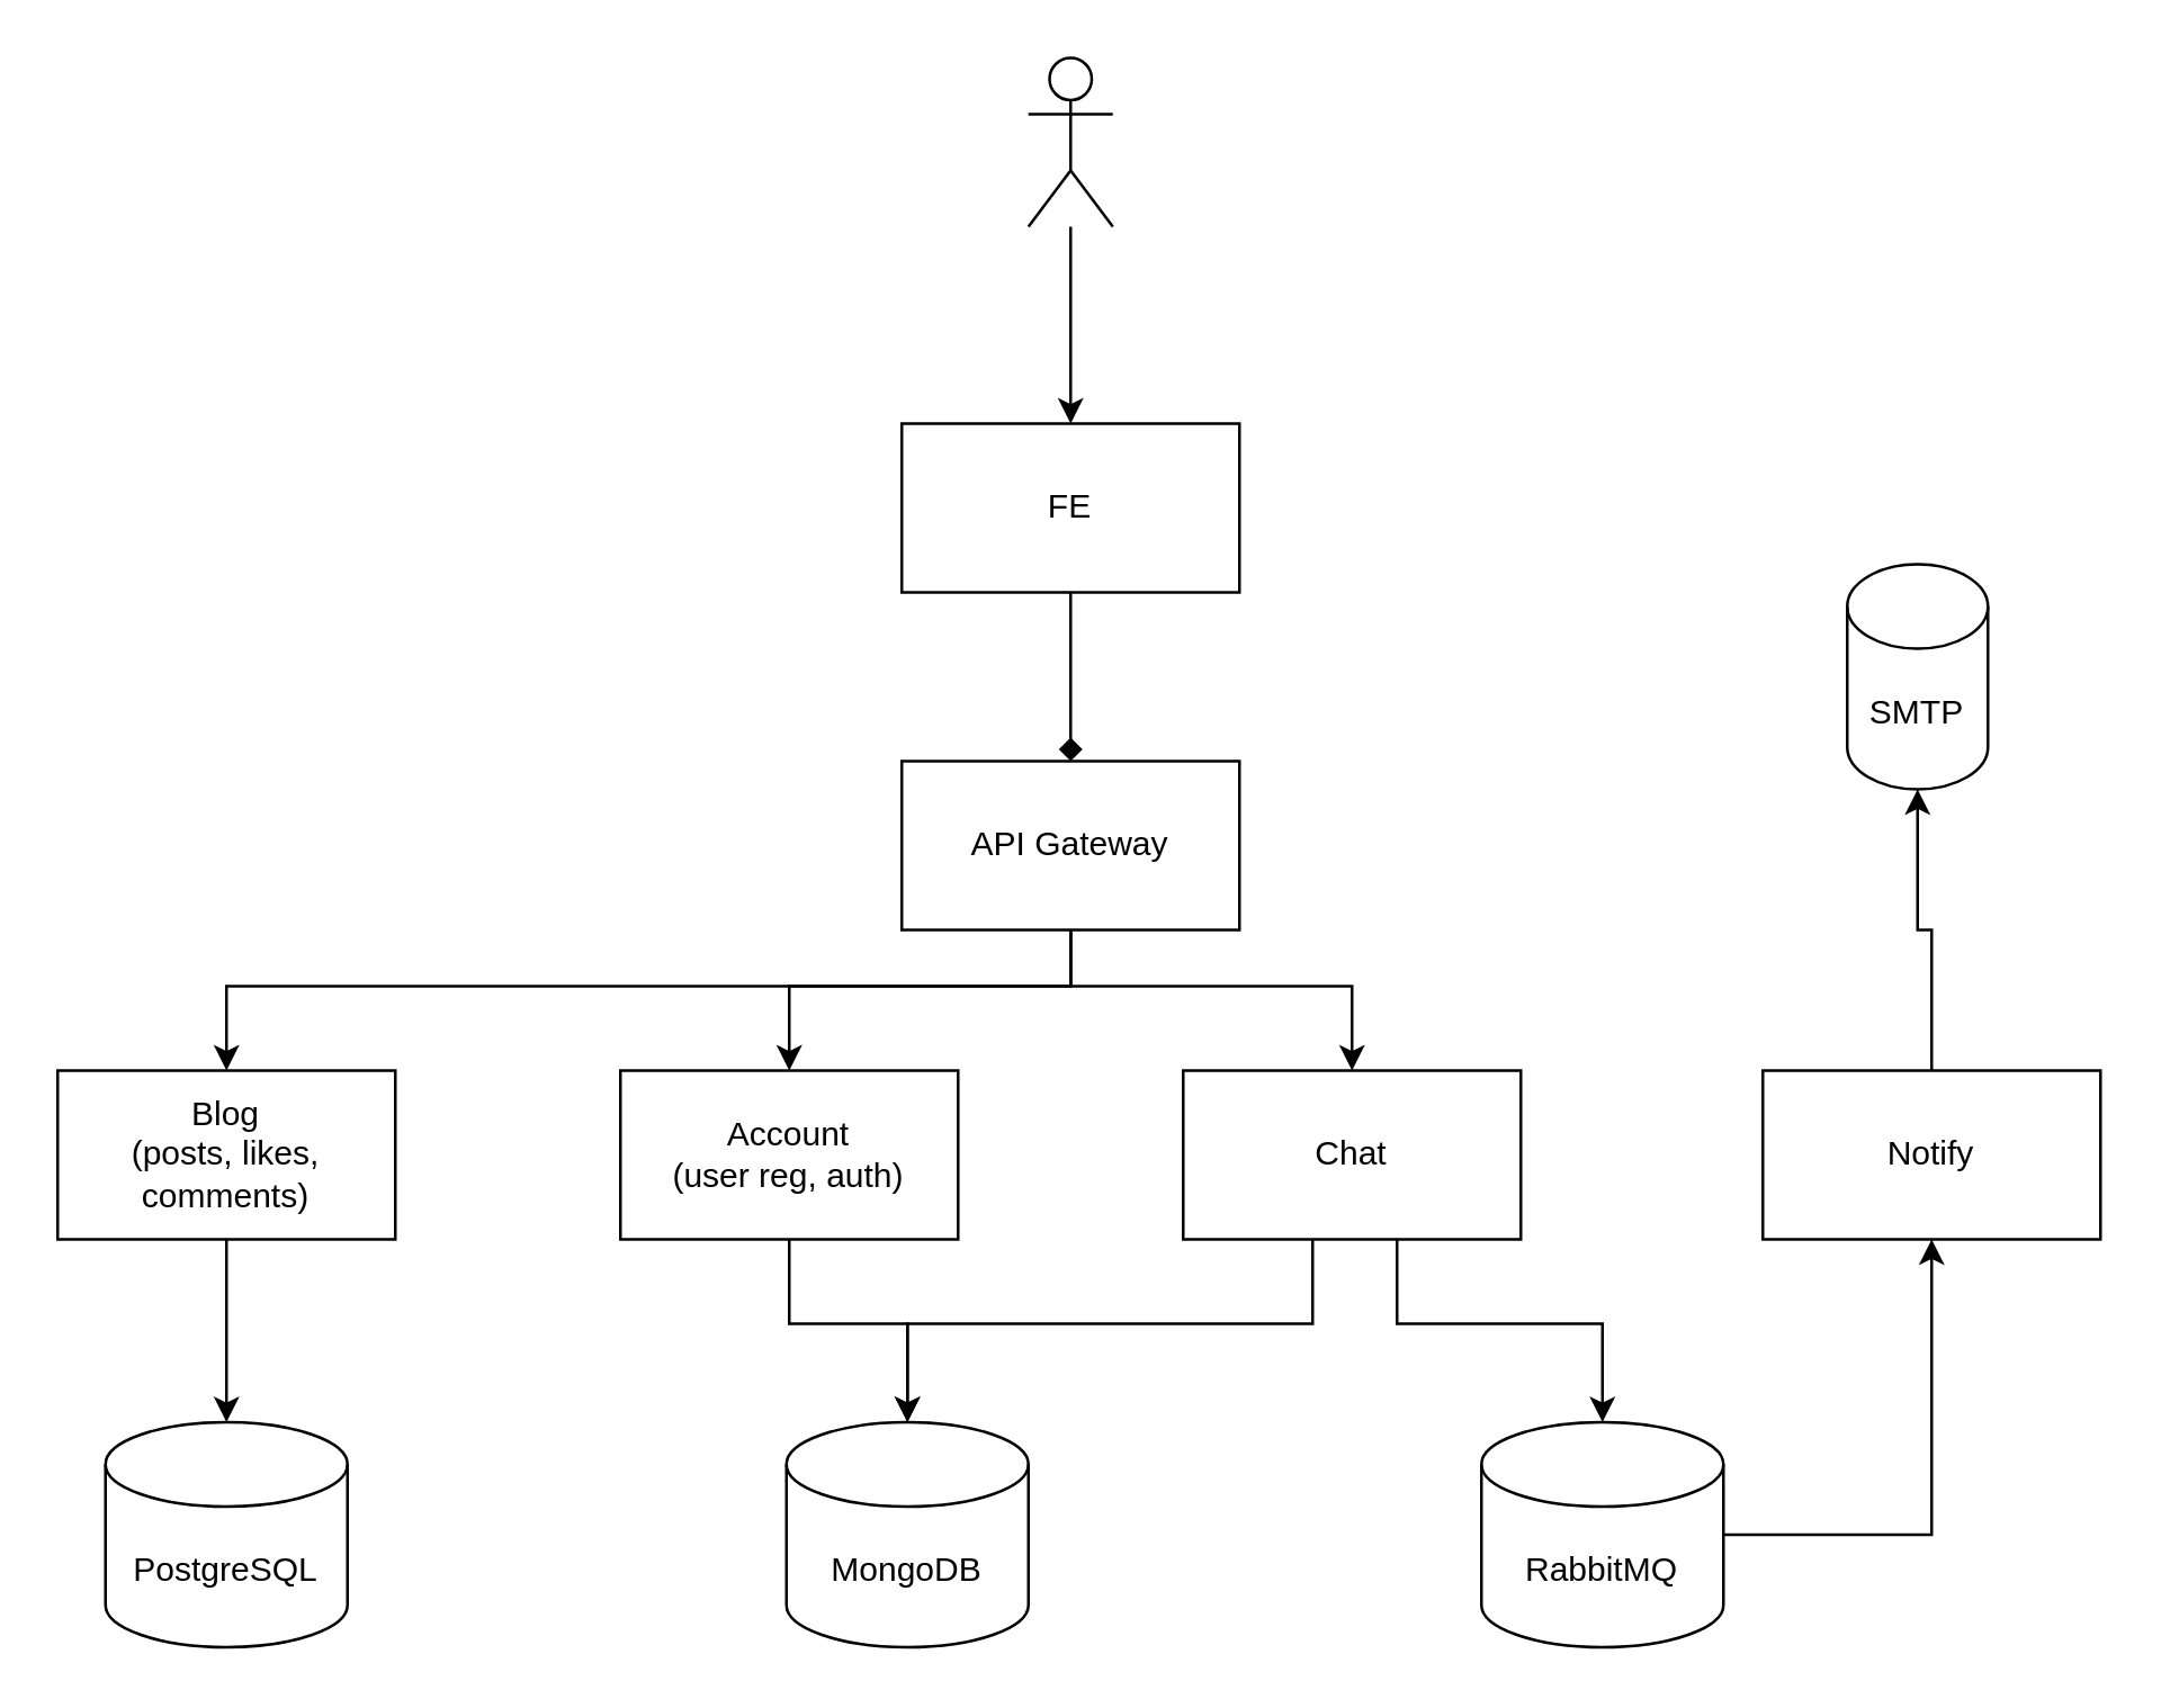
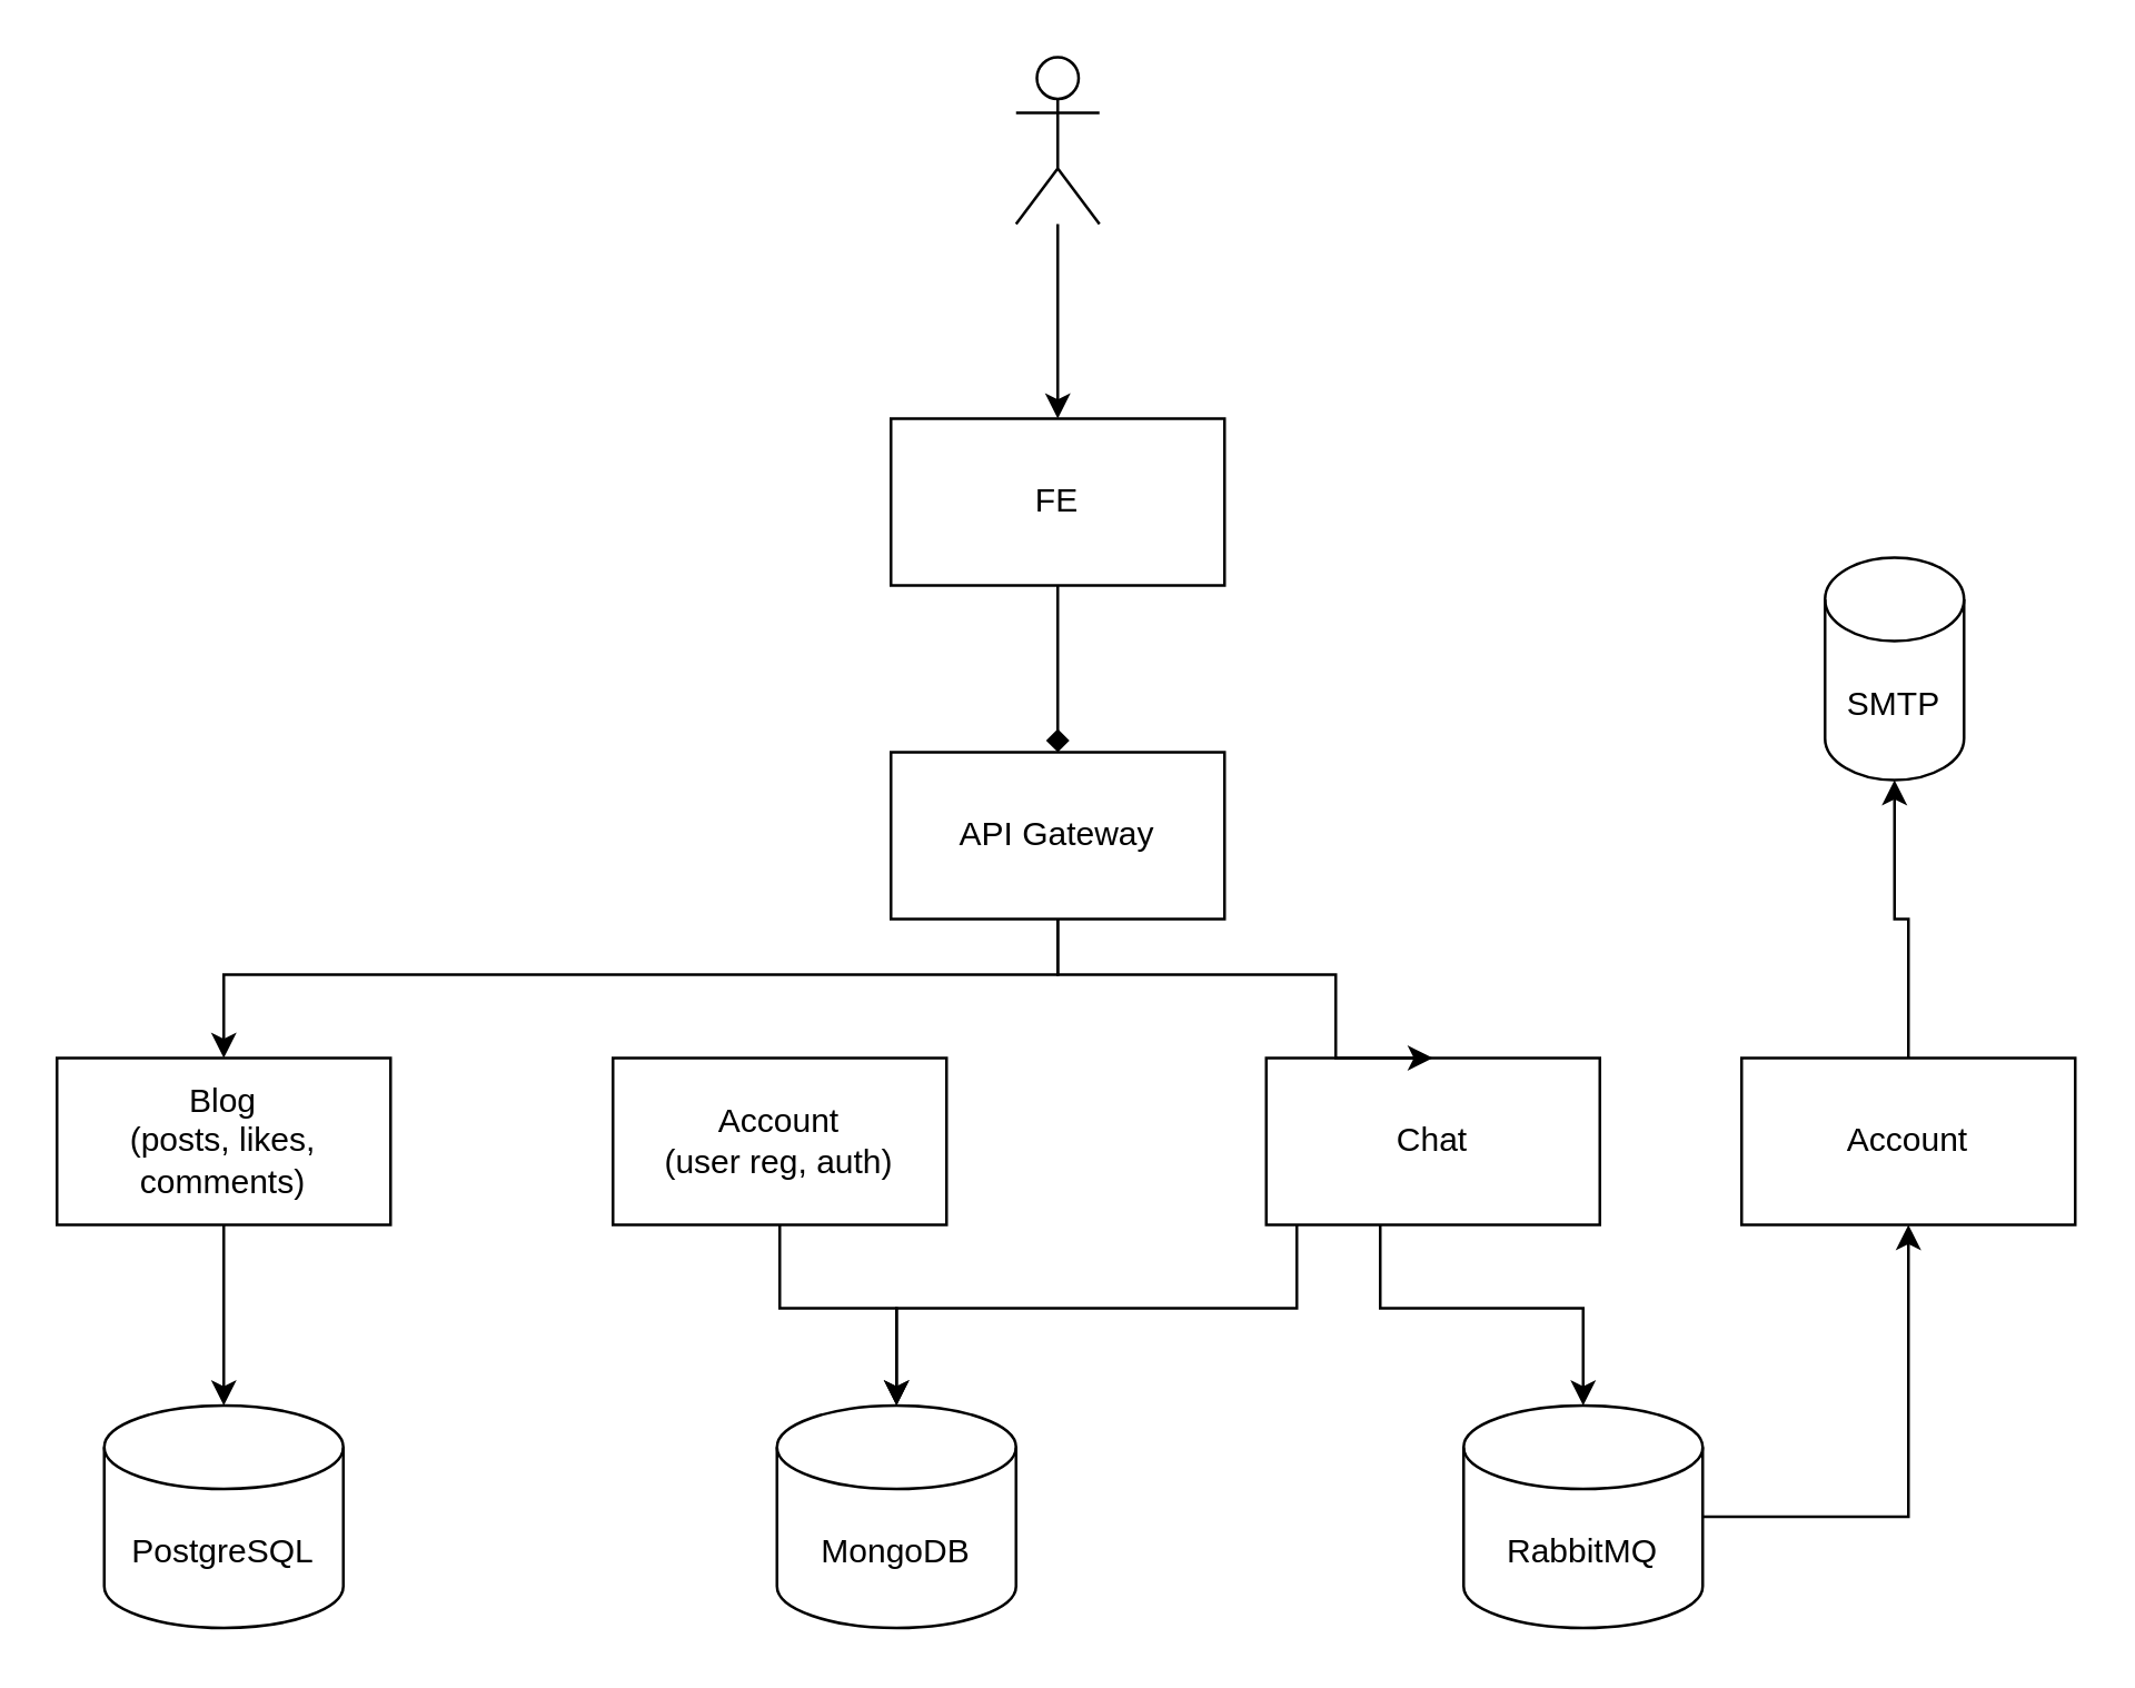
  <mxCell id="0" />
  <mxCell id="1" parent="0" />
  <mxCell id="2" style="edgeStyle=orthogonalEdgeStyle;rounded=0;orthogonalLoop=1;jettySize=auto;html=1;entryX=0.5;entryY=0;entryDx=0;entryDy=0;" parent="1" source="3" target="5" edge="1"><mxGeometry relative="1" as="geometry" /></mxCell>
  <mxCell id="3" value="" style="shape=umlActor;verticalLabelPosition=bottom;verticalAlign=top;html=1;outlineConnect=0;" parent="1" vertex="1"><mxGeometry x="365" y="20" width="30" height="60" as="geometry" /></mxCell>
  <mxCell id="4" style="edgeStyle=orthogonalEdgeStyle;rounded=0;orthogonalLoop=1;jettySize=auto;html=1;entryX=0.5;entryY=0;entryDx=0;entryDy=0;endArrow=diamond;" parent="1" source="5" target="15" edge="1"><mxGeometry relative="1" as="geometry" /></mxCell>
  <mxCell id="5" value="FE" style="rounded=0;whiteSpace=wrap;html=1;" parent="1" vertex="1"><mxGeometry x="320" y="150" width="120" height="60" as="geometry" /></mxCell>
  <mxCell id="6" value="Account&lt;br&gt;(user reg, auth)" style="rounded=0;whiteSpace=wrap;html=1;" parent="1" vertex="1"><mxGeometry x="220" y="380" width="120" height="60" as="geometry" /></mxCell>
  <mxCell id="7" value="Blog&lt;br&gt;(posts, likes, comments)" style="rounded=0;whiteSpace=wrap;html=1;" parent="1" vertex="1"><mxGeometry x="20" y="380" width="120" height="60" as="geometry" /></mxCell>
  <mxCell id="8" style="edgeStyle=orthogonalEdgeStyle;rounded=0;orthogonalLoop=1;jettySize=auto;html=1;entryX=0.5;entryY=0;entryDx=0;entryDy=0;entryPerimeter=0;" parent="1" source="9" target="21" edge="1"><mxGeometry relative="1" as="geometry"><mxPoint x="376" y="500" as="targetPoint" /><Array as="points"><mxPoint x="466" y="470" /><mxPoint x="322" y="470" /></Array></mxGeometry></mxCell>
- <mxCell id="9" value="Chat" style="rounded=0;whiteSpace=wrap;html=1;" parent="1" vertex="1"><mxGeometry x="420" y="380" width="120" height="60" as="geometry" /></mxCell>
+ <mxCell id="9" value="Chat" style="rounded=0;whiteSpace=wrap;html=1;" parent="1" vertex="1"><mxGeometry x="455" y="380" width="120" height="60" as="geometry" /></mxCell>
  <mxCell id="10" style="edgeStyle=orthogonalEdgeStyle;rounded=0;orthogonalLoop=1;jettySize=auto;html=1;" parent="1" source="11" target="20" edge="1"><mxGeometry relative="1" as="geometry" /></mxCell>
- <mxCell id="11" value="Notify" style="rounded=0;whiteSpace=wrap;html=1;" parent="1" vertex="1"><mxGeometry x="626" y="380" width="120" height="60" as="geometry" /></mxCell>
- <mxCell id="12" style="edgeStyle=orthogonalEdgeStyle;rounded=0;orthogonalLoop=1;jettySize=auto;html=1;entryX=0.5;entryY=0;entryDx=0;entryDy=0;" parent="1" source="15" target="6" edge="1"><mxGeometry relative="1" as="geometry"><Array as="points"><mxPoint x="380" y="350" /><mxPoint x="280" y="350" /></Array></mxGeometry></mxCell>
+ <mxCell id="11" value="Account" style="rounded=0;whiteSpace=wrap;html=1;" parent="1" vertex="1"><mxGeometry x="626" y="380" width="120" height="60" as="geometry" /></mxCell>
  <mxCell id="13" style="edgeStyle=orthogonalEdgeStyle;rounded=0;orthogonalLoop=1;jettySize=auto;html=1;entryX=0.5;entryY=0;entryDx=0;entryDy=0;" parent="1" source="15" target="7" edge="1"><mxGeometry relative="1" as="geometry"><Array as="points"><mxPoint x="380" y="350" /><mxPoint x="80" y="350" /></Array></mxGeometry></mxCell>
  <mxCell id="14" style="edgeStyle=orthogonalEdgeStyle;rounded=0;orthogonalLoop=1;jettySize=auto;html=1;entryX=0.5;entryY=0;entryDx=0;entryDy=0;" parent="1" source="15" target="9" edge="1"><mxGeometry relative="1" as="geometry"><Array as="points"><mxPoint x="380" y="350" /><mxPoint x="480" y="350" /></Array></mxGeometry></mxCell>
  <mxCell id="15" value="API Gateway" style="rounded=0;whiteSpace=wrap;html=1;" parent="1" vertex="1"><mxGeometry x="320" y="270" width="120" height="60" as="geometry" /></mxCell>
  <mxCell id="16" value="PostgreSQL" style="shape=cylinder3;whiteSpace=wrap;html=1;boundedLbl=1;backgroundOutline=1;size=15;" parent="1" vertex="1"><mxGeometry x="37" y="505" width="86" height="80" as="geometry" /></mxCell>
  <mxCell id="17" style="edgeStyle=orthogonalEdgeStyle;rounded=0;orthogonalLoop=1;jettySize=auto;html=1;entryX=0.5;entryY=1;entryDx=0;entryDy=0;" parent="1" source="18" target="11" edge="1"><mxGeometry relative="1" as="geometry" /></mxCell>
  <mxCell id="18" value="RabbitMQ" style="shape=cylinder3;whiteSpace=wrap;html=1;boundedLbl=1;backgroundOutline=1;size=15;" parent="1" vertex="1"><mxGeometry x="526" y="505" width="86" height="80" as="geometry" /></mxCell>
  <mxCell id="19" style="edgeStyle=orthogonalEdgeStyle;rounded=0;orthogonalLoop=1;jettySize=auto;html=1;entryX=0.5;entryY=0;entryDx=0;entryDy=0;entryPerimeter=0;" parent="1" source="9" target="18" edge="1"><mxGeometry relative="1" as="geometry"><Array as="points"><mxPoint x="496" y="470" /><mxPoint x="569" y="470" /></Array></mxGeometry></mxCell>
  <mxCell id="20" value="SMTP" style="shape=cylinder3;whiteSpace=wrap;html=1;boundedLbl=1;backgroundOutline=1;size=15;" parent="1" vertex="1"><mxGeometry x="656" y="200" width="50" height="80" as="geometry" /></mxCell>
  <mxCell id="21" value="MongoDB" style="shape=cylinder3;whiteSpace=wrap;html=1;boundedLbl=1;backgroundOutline=1;size=15;" parent="1" vertex="1"><mxGeometry x="279" y="505" width="86" height="80" as="geometry" /></mxCell>
  <mxCell id="22" style="edgeStyle=orthogonalEdgeStyle;rounded=0;orthogonalLoop=1;jettySize=auto;html=1;entryX=0.5;entryY=0;entryDx=0;entryDy=0;entryPerimeter=0;" parent="1" source="7" target="16" edge="1"><mxGeometry relative="1" as="geometry" /></mxCell>
  <mxCell id="23" style="edgeStyle=orthogonalEdgeStyle;rounded=0;orthogonalLoop=1;jettySize=auto;html=1;entryX=0.5;entryY=0;entryDx=0;entryDy=0;entryPerimeter=0;" parent="1" source="6" target="21" edge="1"><mxGeometry relative="1" as="geometry"><Array as="points"><mxPoint x="280" y="470" /><mxPoint x="322" y="470" /></Array></mxGeometry></mxCell>
